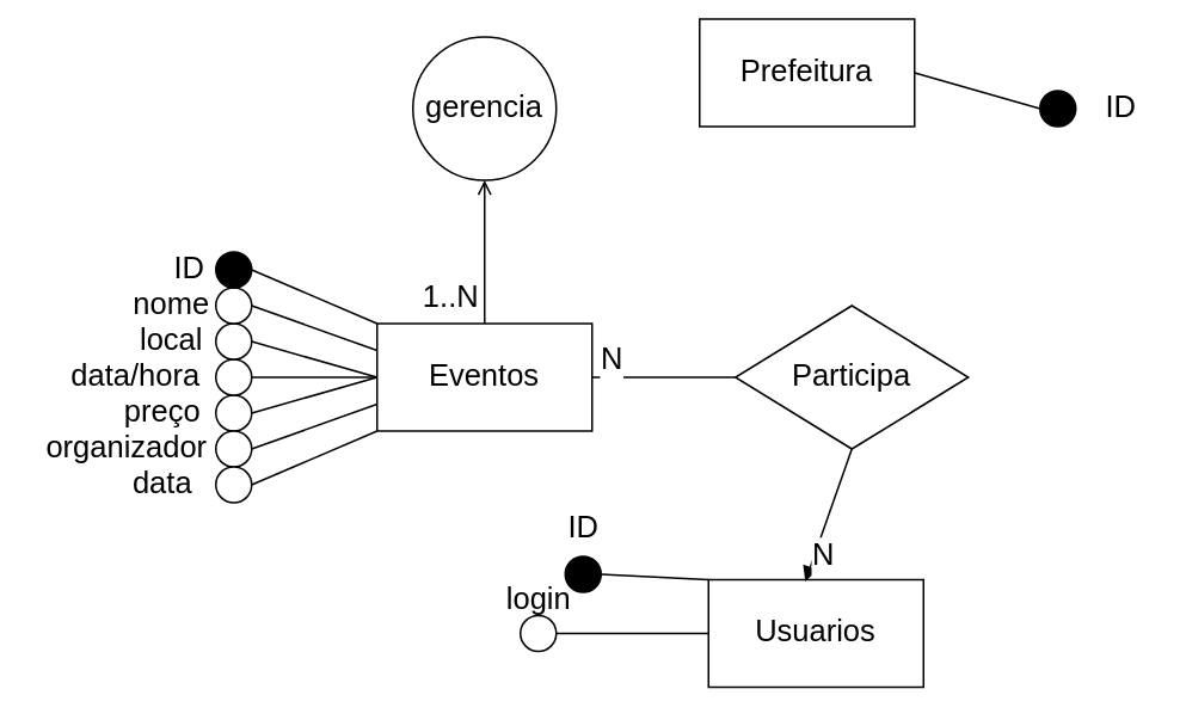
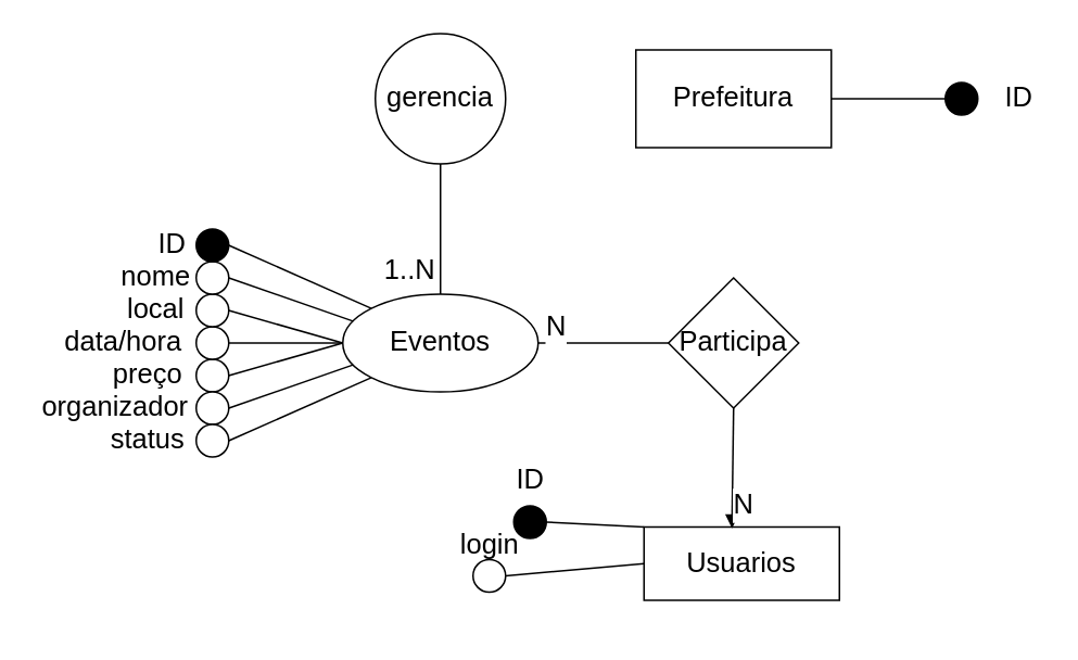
  <mxCell id="0" />
  <mxCell id="1" parent="0" />
- <mxCell id="2" value="Participa" style="rhombus;whiteSpace=wrap;html=1;fontSize=17;" vertex="1" parent="1"><mxGeometry x="410" y="170" width="130" height="80" as="geometry" /></mxCell>
- <mxCell id="3" value="Eventos" style="rounded=0;whiteSpace=wrap;html=1;fontSize=17;" vertex="1" parent="1"><mxGeometry x="210" y="180" width="120" height="60" as="geometry" /></mxCell>
- <mxCell id="4" value="Usuarios" style="rounded=0;whiteSpace=wrap;html=1;fontSize=17;" vertex="1" parent="1"><mxGeometry x="395" y="323" width="120" height="60" as="geometry" /></mxCell>
+ <mxCell id="2" value="Participa" style="rhombus;whiteSpace=wrap;html=1;fontSize=17;" vertex="1" parent="1"><mxGeometry x="410" y="170" width="80" height="80" as="geometry" /></mxCell>
+ <mxCell id="3" value="Eventos" style="ellipse;whiteSpace=wrap;html=1;fontSize=17;" vertex="1" parent="1"><mxGeometry x="210" y="180" width="120" height="60" as="geometry" /></mxCell>
+ <mxCell id="4" value="Usuarios" style="rounded=0;whiteSpace=wrap;html=1;fontSize=17;" vertex="1" parent="1"><mxGeometry x="395" y="323" width="120" height="45" as="geometry" /></mxCell>
  <mxCell id="5" value="" style="endArrow=none;html=1;rounded=0;exitX=1;exitY=0.5;exitDx=0;exitDy=0;entryX=0;entryY=0.5;entryDx=0;entryDy=0;fontSize=17;" edge="1" parent="1" source="3" target="2"><mxGeometry width="50" height="50" relative="1" as="geometry"><mxPoint x="470" y="290" as="sourcePoint" /><mxPoint x="520" y="240" as="targetPoint" /></mxGeometry></mxCell>
  <mxCell id="6" value="N" style="edgeLabel;html=1;align=center;verticalAlign=middle;resizable=0;points=[];fontSize=17;" vertex="1" connectable="0" parent="5"><mxGeometry x="-0.787" y="1" relative="1" as="geometry"><mxPoint x="1" y="-9" as="offset" /></mxGeometry></mxCell>
  <mxCell id="7" value="" style="endArrow=block;html=1;rounded=0;entryX=0.45;entryY=0.017;entryDx=0;entryDy=0;exitX=0.5;exitY=1;exitDx=0;exitDy=0;entryPerimeter=0;fontSize=17;" edge="1" parent="1" source="2" target="4"><mxGeometry width="50" height="50" relative="1" as="geometry"><mxPoint x="380" y="190" as="sourcePoint" /><mxPoint x="430" y="140" as="targetPoint" /></mxGeometry></mxCell>
  <mxCell id="8" value="N" style="edgeLabel;html=1;align=center;verticalAlign=middle;resizable=0;points=[];fontSize=17;" vertex="1" connectable="0" parent="7"><mxGeometry x="0.75" y="-1" relative="1" as="geometry"><mxPoint x="7" y="-5" as="offset" /></mxGeometry></mxCell>
- <mxCell id="9" value="Prefeitura" style="rounded=0;whiteSpace=wrap;html=1;fontSize=17;" vertex="1" parent="1"><mxGeometry x="390" y="10" width="120" height="60" as="geometry" /></mxCell>
+ <mxCell id="9" value="Prefeitura" style="rounded=0;whiteSpace=wrap;html=1;fontSize=17;" vertex="1" parent="1"><mxGeometry x="390" y="30" width="120" height="60" as="geometry" /></mxCell>
  <mxCell id="10" value="gerencia" style="ellipse;whiteSpace=wrap;html=1;fontSize=17;" vertex="1" parent="1"><mxGeometry x="230" y="20" width="80" height="80" as="geometry" /></mxCell>
- <mxCell id="11" value="" style="endArrow=open;html=1;rounded=0;entryX=0.5;entryY=1;entryDx=0;entryDy=0;exitX=0.5;exitY=0;exitDx=0;exitDy=0;fontSize=17;" edge="1" parent="1" source="3" target="10"><mxGeometry width="50" height="50" relative="1" as="geometry"><mxPoint x="120" y="160" as="sourcePoint" /><mxPoint x="170" y="110" as="targetPoint" /></mxGeometry></mxCell>
+ <mxCell id="11" value="" style="endArrow=none;html=1;rounded=0;entryX=0.5;entryY=1;entryDx=0;entryDy=0;exitX=0.5;exitY=0;exitDx=0;exitDy=0;fontSize=17;" edge="1" parent="1" source="3" target="10"><mxGeometry width="50" height="50" relative="1" as="geometry"><mxPoint x="120" y="160" as="sourcePoint" /><mxPoint x="170" y="110" as="targetPoint" /></mxGeometry></mxCell>
  <mxCell id="12" value="1..N" style="edgeLabel;html=1;align=center;verticalAlign=middle;resizable=0;points=[];fontSize=17;" vertex="1" connectable="0" parent="11"><mxGeometry x="-0.625" relative="1" as="geometry"><mxPoint x="-20" as="offset" /></mxGeometry></mxCell>
  <mxCell id="13" value="" style="ellipse;whiteSpace=wrap;html=1;aspect=fixed;fontSize=17;" vertex="1" parent="1"><mxGeometry x="290" y="343" width="20" height="20" as="geometry" /></mxCell>
  <mxCell id="14" value="" style="ellipse;whiteSpace=wrap;html=1;aspect=fixed;fontSize=17;" vertex="1" parent="1"><mxGeometry x="120" y="220" width="20" height="20" as="geometry" /></mxCell>
  <mxCell id="15" value="" style="ellipse;whiteSpace=wrap;html=1;aspect=fixed;fontSize=17;fillColor=#000000;" vertex="1" parent="1"><mxGeometry x="315" y="310" width="20" height="20" as="geometry" /></mxCell>
  <mxCell id="16" value="" style="ellipse;whiteSpace=wrap;html=1;aspect=fixed;fontSize=17;fillColor=#000000;" vertex="1" parent="1"><mxGeometry x="580" y="50" width="20" height="20" as="geometry" /></mxCell>
  <mxCell id="17" value="" style="endArrow=none;html=1;rounded=0;fontSize=17;entryX=0;entryY=0;entryDx=0;entryDy=0;exitX=1;exitY=0.5;exitDx=0;exitDy=0;" edge="1" parent="1" source="15" target="4"><mxGeometry width="50" height="50" relative="1" as="geometry"><mxPoint x="330" y="353" as="sourcePoint" /><mxPoint x="310" y="350" as="targetPoint" /></mxGeometry></mxCell>
  <mxCell id="18" value="ID" style="text;html=1;align=center;verticalAlign=middle;resizable=0;points=[];autosize=1;strokeColor=none;fillColor=none;fontSize=17;" vertex="1" parent="1"><mxGeometry x="310" y="280" width="30" height="30" as="geometry" /></mxCell>
  <mxCell id="19" value="login" style="text;html=1;align=center;verticalAlign=middle;resizable=0;points=[];autosize=1;strokeColor=none;fillColor=none;fontSize=17;" vertex="1" parent="1"><mxGeometry x="275" y="320" width="50" height="30" as="geometry" /></mxCell>
  <mxCell id="20" value="" style="endArrow=none;html=1;rounded=0;fontSize=17;entryX=0;entryY=0.5;entryDx=0;entryDy=0;exitX=1;exitY=0.5;exitDx=0;exitDy=0;" edge="1" parent="1" source="13" target="4"><mxGeometry width="50" height="50" relative="1" as="geometry"><mxPoint x="300" y="410" as="sourcePoint" /><mxPoint x="350" y="360" as="targetPoint" /></mxGeometry></mxCell>
  <mxCell id="21" value="" style="ellipse;whiteSpace=wrap;html=1;aspect=fixed;fontSize=17;" vertex="1" parent="1"><mxGeometry x="120" y="200" width="20" height="20" as="geometry" /></mxCell>
  <mxCell id="22" value="" style="ellipse;whiteSpace=wrap;html=1;aspect=fixed;fontSize=17;" vertex="1" parent="1"><mxGeometry x="120" y="180" width="20" height="20" as="geometry" /></mxCell>
  <mxCell id="23" value="" style="ellipse;whiteSpace=wrap;html=1;aspect=fixed;fontSize=17;" vertex="1" parent="1"><mxGeometry x="120" y="160" width="20" height="20" as="geometry" /></mxCell>
  <mxCell id="24" value="" style="ellipse;whiteSpace=wrap;html=1;aspect=fixed;fontSize=17;fillColor=#000000;" vertex="1" parent="1"><mxGeometry x="120" y="140" width="20" height="20" as="geometry" /></mxCell>
  <mxCell id="25" value="" style="ellipse;whiteSpace=wrap;html=1;aspect=fixed;fontSize=17;" vertex="1" parent="1"><mxGeometry x="120" y="240" width="20" height="20" as="geometry" /></mxCell>
  <mxCell id="26" value="ID" style="text;html=1;align=center;verticalAlign=middle;resizable=0;points=[];autosize=1;strokeColor=none;fillColor=none;fontSize=17;" vertex="1" parent="1"><mxGeometry x="90" y="135" width="30" height="30" as="geometry" /></mxCell>
  <mxCell id="27" value="nome" style="text;html=1;align=center;verticalAlign=middle;resizable=0;points=[];autosize=1;strokeColor=none;fillColor=none;fontSize=17;" vertex="1" parent="1"><mxGeometry x="65" y="155" width="60" height="30" as="geometry" /></mxCell>
  <mxCell id="28" value="local" style="text;html=1;align=center;verticalAlign=middle;resizable=0;points=[];autosize=1;strokeColor=none;fillColor=none;fontSize=17;" vertex="1" parent="1"><mxGeometry x="70" y="175" width="50" height="30" as="geometry" /></mxCell>
  <mxCell id="29" value="&lt;div&gt;data/hora&lt;/div&gt;" style="text;html=1;align=center;verticalAlign=middle;resizable=0;points=[];autosize=1;strokeColor=none;fillColor=none;fontSize=17;" vertex="1" parent="1"><mxGeometry x="30" y="195" width="90" height="30" as="geometry" /></mxCell>
  <mxCell id="30" value="preço" style="text;html=1;align=center;verticalAlign=middle;resizable=0;points=[];autosize=1;strokeColor=none;fillColor=none;fontSize=17;" vertex="1" parent="1"><mxGeometry x="60" y="215" width="60" height="30" as="geometry" /></mxCell>
  <mxCell id="31" value="ID" style="text;html=1;align=center;verticalAlign=middle;resizable=0;points=[];autosize=1;strokeColor=none;fillColor=none;fontSize=17;" vertex="1" parent="1"><mxGeometry x="610" y="45" width="30" height="30" as="geometry" /></mxCell>
  <mxCell id="32" value="" style="endArrow=none;html=1;rounded=0;fontSize=17;entryX=0;entryY=0.5;entryDx=0;entryDy=0;exitX=1;exitY=0.5;exitDx=0;exitDy=0;" edge="1" parent="1" source="9" target="16"><mxGeometry width="50" height="50" relative="1" as="geometry"><mxPoint x="460" y="170" as="sourcePoint" /><mxPoint x="510" y="120" as="targetPoint" /></mxGeometry></mxCell>
  <mxCell id="33" value="" style="endArrow=none;html=1;rounded=0;fontSize=17;entryX=1;entryY=0.5;entryDx=0;entryDy=0;exitX=0;exitY=0;exitDx=0;exitDy=0;" edge="1" parent="1" source="3" target="24"><mxGeometry width="50" height="50" relative="1" as="geometry"><mxPoint x="100" y="350" as="sourcePoint" /><mxPoint x="150" y="300" as="targetPoint" /></mxGeometry></mxCell>
  <mxCell id="34" value="" style="endArrow=none;html=1;rounded=0;fontSize=17;entryX=0;entryY=0.25;entryDx=0;entryDy=0;exitX=1;exitY=0.5;exitDx=0;exitDy=0;" edge="1" parent="1" source="23" target="3"><mxGeometry width="50" height="50" relative="1" as="geometry"><mxPoint x="130" y="400" as="sourcePoint" /><mxPoint x="180" y="350" as="targetPoint" /></mxGeometry></mxCell>
  <mxCell id="35" value="" style="endArrow=none;html=1;rounded=0;fontSize=17;entryX=0;entryY=0.5;entryDx=0;entryDy=0;exitX=1;exitY=0.5;exitDx=0;exitDy=0;" edge="1" parent="1" source="22" target="3"><mxGeometry width="50" height="50" relative="1" as="geometry"><mxPoint x="70" y="350" as="sourcePoint" /><mxPoint x="120" y="300" as="targetPoint" /></mxGeometry></mxCell>
  <mxCell id="36" value="" style="endArrow=none;html=1;rounded=0;fontSize=17;entryX=0;entryY=0.5;entryDx=0;entryDy=0;exitX=1;exitY=0.5;exitDx=0;exitDy=0;" edge="1" parent="1" source="21" target="3"><mxGeometry width="50" height="50" relative="1" as="geometry"><mxPoint x="120" y="360" as="sourcePoint" /><mxPoint x="170" y="310" as="targetPoint" /></mxGeometry></mxCell>
  <mxCell id="37" value="organizador" style="text;html=1;align=center;verticalAlign=middle;resizable=0;points=[];autosize=1;strokeColor=none;fillColor=none;fontSize=17;" vertex="1" parent="1"><mxGeometry x="20" y="235" width="100" height="30" as="geometry" /></mxCell>
  <mxCell id="38" value="" style="endArrow=none;html=1;rounded=0;fontSize=17;entryX=0;entryY=0.5;entryDx=0;entryDy=0;exitX=1;exitY=0.5;exitDx=0;exitDy=0;" edge="1" parent="1" source="14" target="3"><mxGeometry width="50" height="50" relative="1" as="geometry"><mxPoint x="170" y="320" as="sourcePoint" /><mxPoint x="220" y="270" as="targetPoint" /></mxGeometry></mxCell>
  <mxCell id="39" value="" style="endArrow=none;html=1;rounded=0;fontSize=17;entryX=0;entryY=0.75;entryDx=0;entryDy=0;exitX=1;exitY=0.5;exitDx=0;exitDy=0;" edge="1" parent="1" source="25" target="3"><mxGeometry width="50" height="50" relative="1" as="geometry"><mxPoint x="120" y="360" as="sourcePoint" /><mxPoint x="170" y="310" as="targetPoint" /></mxGeometry></mxCell>
  <mxCell id="40" value="" style="ellipse;whiteSpace=wrap;html=1;aspect=fixed;fontSize=17;" vertex="1" parent="1"><mxGeometry x="120" y="260" width="20" height="20" as="geometry" /></mxCell>
  <mxCell id="41" value="" style="endArrow=none;html=1;rounded=0;fontSize=17;entryX=0;entryY=1;entryDx=0;entryDy=0;exitX=1;exitY=0.5;exitDx=0;exitDy=0;" edge="1" parent="1" source="40" target="3"><mxGeometry width="50" height="50" relative="1" as="geometry"><mxPoint x="150" y="370" as="sourcePoint" /><mxPoint x="200" y="320" as="targetPoint" /></mxGeometry></mxCell>
- <mxCell id="42" value="data" style="text;html=1;align=center;verticalAlign=middle;resizable=0;points=[];autosize=1;strokeColor=none;fillColor=none;fontSize=17;" vertex="1" parent="1"><mxGeometry x="60" y="255" width="60" height="30" as="geometry" /></mxCell>
+ <mxCell id="42" value="status" style="text;html=1;align=center;verticalAlign=middle;resizable=0;points=[];autosize=1;strokeColor=none;fillColor=none;fontSize=17;" vertex="1" parent="1"><mxGeometry x="60" y="255" width="60" height="30" as="geometry" /></mxCell>
